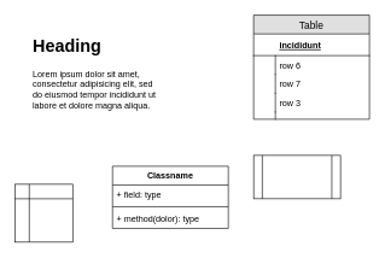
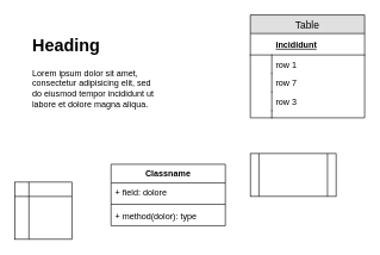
  <mxCell id="0" />
  <mxCell id="1" parent="0" />
  <mxCell id="2" value="&lt;h1&gt;Heading&lt;/h1&gt;&lt;p&gt;Lorem ipsum dolor sit amet, consectetur adipisicing elit, sed do eiusmod tempor incididunt ut labore et dolore magna aliqua.&lt;/p&gt;" style="text;html=1;strokeColor=none;fillColor=none;spacing=5;spacingTop=-20;whiteSpace=wrap;overflow=hidden;rounded=0;" vertex="1" parent="1"><mxGeometry x="40" y="44" width="190" height="120" as="geometry" /></mxCell>
  <mxCell id="3" value="" style="shape=process;whiteSpace=wrap;html=1;backgroundOutline=1;" vertex="1" parent="1"><mxGeometry x="350" y="214" width="120" height="60" as="geometry" /></mxCell>
  <mxCell id="4" value="" style="shape=internalStorage;whiteSpace=wrap;html=1;backgroundOutline=1;" vertex="1" parent="1"><mxGeometry x="20" y="254" width="80" height="80" as="geometry" /></mxCell>
  <mxCell id="5" value="Classname" style="swimlane;fontStyle=1;align=center;verticalAlign=top;childLayout=stackLayout;horizontal=1;startSize=26;horizontalStack=0;resizeParent=1;resizeParentMax=0;resizeLast=0;collapsible=1;marginBottom=0;" vertex="1" parent="1"><mxGeometry x="155" y="229" width="160" height="86" as="geometry" /></mxCell>
- <mxCell id="6" value="+ field: type" style="text;strokeColor=none;fillColor=none;align=left;verticalAlign=top;spacingLeft=4;spacingRight=4;overflow=hidden;rotatable=0;points=[[0,0.5],[1,0.5]];portConstraint=eastwest;" vertex="1" parent="5"><mxGeometry y="26" width="160" height="26" as="geometry" /></mxCell>
+ <mxCell id="6" value="+ field: dolore" style="text;strokeColor=none;fillColor=none;align=left;verticalAlign=top;spacingLeft=4;spacingRight=4;overflow=hidden;rotatable=0;points=[[0,0.5],[1,0.5]];portConstraint=eastwest;" vertex="1" parent="5"><mxGeometry y="26" width="160" height="26" as="geometry" /></mxCell>
  <mxCell id="7" value="" style="line;strokeWidth=1;fillColor=none;align=left;verticalAlign=middle;spacingTop=-1;spacingLeft=3;spacingRight=3;rotatable=0;labelPosition=right;points=[];portConstraint=eastwest;" vertex="1" parent="5"><mxGeometry y="52" width="160" height="8" as="geometry" /></mxCell>
  <mxCell id="8" value="+ method(dolor): type" style="text;strokeColor=none;fillColor=none;align=left;verticalAlign=top;spacingLeft=4;spacingRight=4;overflow=hidden;rotatable=0;points=[[0,0.5],[1,0.5]];portConstraint=eastwest;" vertex="1" parent="5"><mxGeometry y="60" width="160" height="26" as="geometry" /></mxCell>
  <mxCell id="9" value="Table" style="swimlane;fontStyle=0;childLayout=stackLayout;horizontal=1;startSize=26;fillColor=#e0e0e0;horizontalStack=0;resizeParent=1;resizeParentMax=0;resizeLast=0;collapsible=1;marginBottom=0;swimlaneFillColor=#ffffff;align=center;fontSize=14;" vertex="1" parent="1"><mxGeometry x="350" y="20" width="160" height="144" as="geometry" /></mxCell>
  <mxCell id="10" value="incididunt" style="shape=partialRectangle;top=0;left=0;right=0;bottom=1;align=left;verticalAlign=middle;fillColor=none;spacingLeft=34;spacingRight=4;overflow=hidden;rotatable=0;points=[[0,0.5],[1,0.5]];portConstraint=eastwest;dropTarget=0;fontStyle=5;fontSize=12;" vertex="1" parent="9"><mxGeometry y="26" width="160" height="30" as="geometry" /></mxCell>
- <mxCell id="11" value="row 6" style="shape=partialRectangle;top=0;left=0;right=0;bottom=0;align=left;verticalAlign=top;fillColor=none;spacingLeft=34;spacingRight=4;overflow=hidden;rotatable=0;points=[[0,0.5],[1,0.5]];portConstraint=eastwest;dropTarget=0;fontSize=12;" vertex="1" parent="9"><mxGeometry y="56" width="160" height="26" as="geometry" /></mxCell>
+ <mxCell id="11" value="row 1" style="shape=partialRectangle;top=0;left=0;right=0;bottom=0;align=left;verticalAlign=top;fillColor=none;spacingLeft=34;spacingRight=4;overflow=hidden;rotatable=0;points=[[0,0.5],[1,0.5]];portConstraint=eastwest;dropTarget=0;fontSize=12;" vertex="1" parent="9"><mxGeometry y="56" width="160" height="26" as="geometry" /></mxCell>
  <mxCell id="12" value="" style="shape=partialRectangle;top=0;left=0;bottom=0;fillColor=none;align=left;verticalAlign=top;spacingLeft=4;spacingRight=4;overflow=hidden;rotatable=0;points=[];portConstraint=eastwest;part=1;fontSize=12;" vertex="1" connectable="0" parent="11"><mxGeometry width="30" height="26" as="geometry" /></mxCell>
  <mxCell id="13" value="row 7" style="shape=partialRectangle;top=0;left=0;right=0;bottom=0;align=left;verticalAlign=top;fillColor=none;spacingLeft=34;spacingRight=4;overflow=hidden;rotatable=0;points=[[0,0.5],[1,0.5]];portConstraint=eastwest;dropTarget=0;fontSize=12;" vertex="1" parent="9"><mxGeometry y="82" width="160" height="26" as="geometry" /></mxCell>
  <mxCell id="14" value="" style="shape=partialRectangle;top=0;left=0;bottom=0;fillColor=none;align=left;verticalAlign=top;spacingLeft=4;spacingRight=4;overflow=hidden;rotatable=0;points=[];portConstraint=eastwest;part=1;fontSize=12;" vertex="1" connectable="0" parent="13"><mxGeometry width="30" height="26" as="geometry" /></mxCell>
  <mxCell id="15" value="row 3" style="shape=partialRectangle;top=0;left=0;right=0;bottom=0;align=left;verticalAlign=top;fillColor=none;spacingLeft=34;spacingRight=4;overflow=hidden;rotatable=0;points=[[0,0.5],[1,0.5]];portConstraint=eastwest;dropTarget=0;fontSize=12;" vertex="1" parent="9"><mxGeometry y="108" width="160" height="26" as="geometry" /></mxCell>
  <mxCell id="16" value="" style="shape=partialRectangle;top=0;left=0;bottom=0;fillColor=none;align=left;verticalAlign=top;spacingLeft=4;spacingRight=4;overflow=hidden;rotatable=0;points=[];portConstraint=eastwest;part=1;fontSize=12;" vertex="1" connectable="0" parent="15"><mxGeometry width="30" height="26" as="geometry" /></mxCell>
  <mxCell id="17" value="" style="shape=partialRectangle;top=0;left=0;right=0;bottom=0;align=left;verticalAlign=top;fillColor=none;spacingLeft=34;spacingRight=4;overflow=hidden;rotatable=0;points=[[0,0.5],[1,0.5]];portConstraint=eastwest;dropTarget=0;fontSize=12;" vertex="1" parent="9"><mxGeometry y="134" width="160" height="10" as="geometry" /></mxCell>
  <mxCell id="18" value="" style="shape=partialRectangle;top=0;left=0;bottom=0;fillColor=none;align=left;verticalAlign=top;spacingLeft=4;spacingRight=4;overflow=hidden;rotatable=0;points=[];portConstraint=eastwest;part=1;fontSize=12;" vertex="1" connectable="0" parent="17"><mxGeometry width="30" height="10" as="geometry" /></mxCell>
